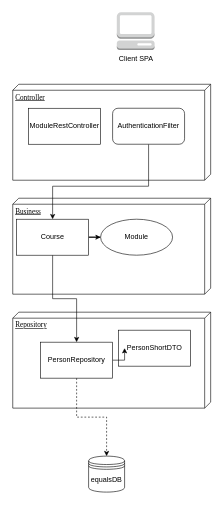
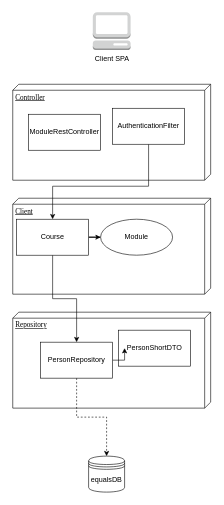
  <mxCell id="0" />
  <mxCell id="1" parent="0" />
  <mxCell id="2" value="Repository" style="verticalAlign=top;align=left;spacingTop=8;spacingLeft=2;spacingRight=12;shape=cube;size=10;direction=south;fontStyle=4;html=1;rounded=0;shadow=0;comic=0;labelBackgroundColor=none;strokeWidth=1;fontFamily=Verdana;fontSize=12" parent="1" vertex="1"><mxGeometry x="20.5" y="520" width="330" height="160" as="geometry" /></mxCell>
  <mxCell id="3" value="equalsDB" style="shape=datastore;whiteSpace=wrap;html=1;" vertex="1" parent="1"><mxGeometry x="147" y="760" width="60" height="60" as="geometry" /></mxCell>
- <mxCell id="4" value="Client SPA" style="outlineConnect=0;dashed=0;verticalLabelPosition=bottom;verticalAlign=top;align=center;html=1;shape=mxgraph.aws3.management_console;fillColor=#D2D3D3;gradientColor=none;" vertex="1" parent="1"><mxGeometry x="194" y="20" width="63" height="63" as="geometry" /></mxCell>
- <mxCell id="5" value="Business" style="verticalAlign=top;align=left;spacingTop=8;spacingLeft=2;spacingRight=12;shape=cube;size=10;direction=south;fontStyle=4;html=1;rounded=0;shadow=0;comic=0;labelBackgroundColor=none;strokeWidth=1;fontFamily=Verdana;fontSize=12" vertex="1" parent="1"><mxGeometry x="20.5" y="330" width="330" height="160" as="geometry" /></mxCell>
+ <mxCell id="4" value="Client SPA" style="outlineConnect=0;dashed=0;verticalLabelPosition=bottom;verticalAlign=top;align=center;html=1;shape=mxgraph.aws3.management_console;fillColor=#D2D3D3;gradientColor=none;" vertex="1" parent="1"><mxGeometry x="154" y="20" width="63" height="63" as="geometry" /></mxCell>
+ <mxCell id="5" value="Client" style="verticalAlign=top;align=left;spacingTop=8;spacingLeft=2;spacingRight=12;shape=cube;size=10;direction=south;fontStyle=4;html=1;rounded=0;shadow=0;comic=0;labelBackgroundColor=none;strokeWidth=1;fontFamily=Verdana;fontSize=12" vertex="1" parent="1"><mxGeometry x="20.5" y="330" width="330" height="160" as="geometry" /></mxCell>
  <mxCell id="6" value="Controller" style="verticalAlign=top;align=left;spacingTop=8;spacingLeft=2;spacingRight=12;shape=cube;size=10;direction=south;fontStyle=4;html=1;rounded=0;shadow=0;comic=0;labelBackgroundColor=none;strokeWidth=1;fontFamily=Verdana;fontSize=12" vertex="1" parent="1"><mxGeometry x="20.5" y="140" width="330" height="160" as="geometry" /></mxCell>
  <mxCell id="7" value="PersonShortDTO" style="rounded=0;whiteSpace=wrap;html=1;" vertex="1" parent="1"><mxGeometry x="197" y="550" width="120" height="60" as="geometry" /></mxCell>
  <mxCell id="8" style="edgeStyle=orthogonalEdgeStyle;rounded=0;orthogonalLoop=1;jettySize=auto;html=1;exitX=1;exitY=0.5;exitDx=0;exitDy=0;" edge="1" parent="1" source="10" target="7"><mxGeometry relative="1" as="geometry" /></mxCell>
  <mxCell id="9" style="edgeStyle=orthogonalEdgeStyle;rounded=0;orthogonalLoop=1;jettySize=auto;html=1;exitX=0.5;exitY=1;exitDx=0;exitDy=0;dashed=1;" edge="1" parent="1" source="10" target="3"><mxGeometry relative="1" as="geometry" /></mxCell>
  <mxCell id="10" value="PersonRepository" style="rounded=0;whiteSpace=wrap;html=1;" vertex="1" parent="1"><mxGeometry x="67" y="570" width="120" height="60" as="geometry" /></mxCell>
  <mxCell id="11" value="" style="edgeStyle=orthogonalEdgeStyle;rounded=0;orthogonalLoop=1;jettySize=auto;html=1;" edge="1" parent="1" source="13" target="14"><mxGeometry relative="1" as="geometry" /></mxCell>
  <mxCell id="12" style="edgeStyle=orthogonalEdgeStyle;rounded=0;orthogonalLoop=1;jettySize=auto;html=1;exitX=0.5;exitY=1;exitDx=0;exitDy=0;" edge="1" parent="1" source="13" target="10"><mxGeometry relative="1" as="geometry" /></mxCell>
  <mxCell id="13" value="Course&lt;span style=&quot;color: rgba(0 , 0 , 0 , 0) ; font-family: monospace ; font-size: 0px&quot;&gt;%3CmxGraphModel%3E%3Croot%3E%3CmxCell%20id%3D%220%22%2F%3E%3CmxCell%20id%3D%221%22%20parent%3D%220%22%2F%3E%3CmxCell%20id%3D%222%22%20value%3D%22PersonRepository%22%20style%3D%22rounded%3D0%3BwhiteSpace%3Dwrap%3Bhtml%3D1%3B%22%20vertex%3D%221%22%20parent%3D%221%22%3E%3CmxGeometry%20x%3D%22390%22%20y%3D%22570%22%20width%3D%22120%22%20height%3D%2260%22%20as%3D%22geometry%22%2F%3E%3C%2FmxCell%3E%3C%2Froot%3E%3C%2FmxGraphModel%3E&lt;/span&gt;" style="rounded=0;whiteSpace=wrap;html=1;" vertex="1" parent="1"><mxGeometry x="27" y="365" width="120" height="60" as="geometry" /></mxCell>
  <mxCell id="14" value="Module" style="ellipse;whiteSpace=wrap;html=1;" vertex="1" parent="1"><mxGeometry x="167" y="365" width="120" height="60" as="geometry" /></mxCell>
- <mxCell id="15" value="ModuleRestController" style="rounded=0;whiteSpace=wrap;html=1;" vertex="1" parent="1"><mxGeometry x="47" y="180" width="120" height="60" as="geometry" /></mxCell>
+ <mxCell id="15" value="ModuleRestController" style="rounded=0;whiteSpace=wrap;html=1;" vertex="1" parent="1"><mxGeometry x="47" y="190" width="120" height="60" as="geometry" /></mxCell>
  <mxCell id="16" style="edgeStyle=orthogonalEdgeStyle;rounded=0;orthogonalLoop=1;jettySize=auto;html=1;exitX=0.5;exitY=1;exitDx=0;exitDy=0;entryX=0.5;entryY=0;entryDx=0;entryDy=0;" edge="1" parent="1" source="17" target="13"><mxGeometry relative="1" as="geometry"><Array as="points"><mxPoint x="247" y="310" /><mxPoint x="87" y="310" /></Array></mxGeometry></mxCell>
- <mxCell id="17" value="AuthenticationFilter" style="whiteSpace=wrap;html=1;rounded=1;" vertex="1" parent="1"><mxGeometry x="187" y="180" width="120" height="60" as="geometry" /></mxCell>
+ <mxCell id="17" value="AuthenticationFilter" style="rounded=0;whiteSpace=wrap;html=1;" vertex="1" parent="1"><mxGeometry x="187" y="180" width="120" height="60" as="geometry" /></mxCell>
